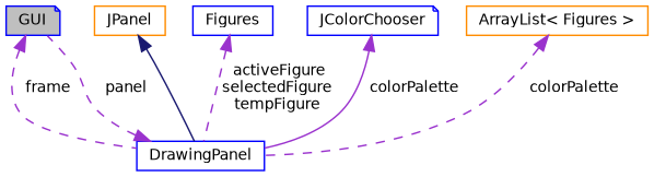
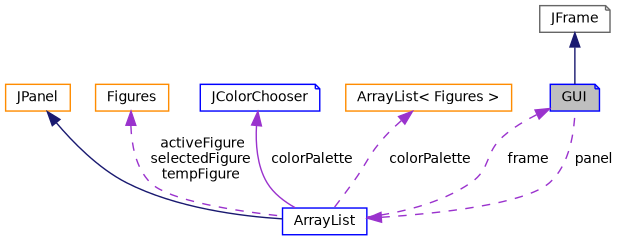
  digraph {
    node [color=blue fillcolor=white fontname=Helvetica fontsize=10 shape=box style=filled]
    edge [color=darkorchid3 dir=back fontname=Helvetica fontsize=10 labelfontname=Helvetica labelfontsize=10 style=dashed]
    n1 [fillcolor=grey75 fontcolor=black height=0.2 label=GUI shape=note width=0.4]
-   n2 [height=0.2 label=DrawingPanel width=0.4]
+   n2 [height=0.2 label=ArrayList width=0.4]
+   n3 [color=gray40 height=0.2 label=JFrame shape=note width=0.4]
    n4 [color=darkorange height=0.2 label=JPanel width=0.4]
-   n5 [height=0.2 label=Figures width=0.4]
+   n5 [color=darkorange height=0.2 label=Figures width=0.4]
    n6 [height=0.2 label=JColorChooser shape=note width=0.4]
    n7 [color=darkorange height=0.2 label="ArrayList\< Figures \>" width=0.4]
    n1 -> n2 [label=" frame"]
    n2 -> n1 [label=" panel"]
+   n3 -> n1 [color=midnightblue style=solid]
    n4 -> n2 [color=midnightblue style=solid]
    n5 -> n2 [label=" activeFigure\nselectedFigure\ntempFigure"]
    n6 -> n2 [label=" colorPalette" style=solid]
    n7 -> n2 [label=" colorPalette"]
  }
